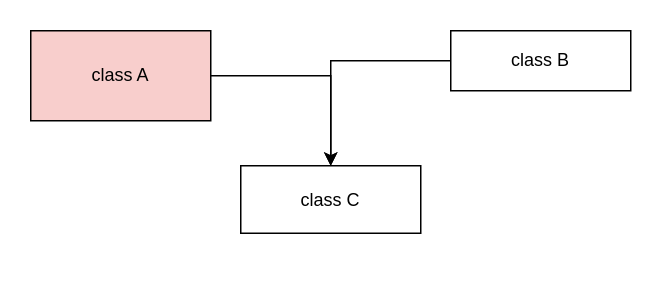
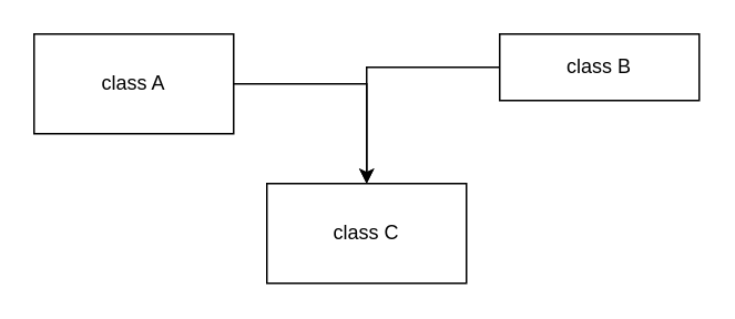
  <mxCell id="0" />
  <mxCell id="1" parent="0" />
  <mxCell id="2" value="" style="edgeStyle=orthogonalEdgeStyle;rounded=0;orthogonalLoop=1;jettySize=auto;html=1;" parent="1" source="3" target="6" edge="1"><mxGeometry relative="1" as="geometry" /></mxCell>
- <mxCell id="3" value="class A" style="rounded=0;whiteSpace=wrap;html=1;fillColor=#f8cecc;" parent="1" vertex="1"><mxGeometry x="20" y="20" width="120" height="60" as="geometry" /></mxCell>
+ <mxCell id="3" value="class A" style="rounded=0;whiteSpace=wrap;html=1;" parent="1" vertex="1"><mxGeometry x="20" y="20" width="120" height="60" as="geometry" /></mxCell>
  <mxCell id="4" style="edgeStyle=orthogonalEdgeStyle;rounded=0;orthogonalLoop=1;jettySize=auto;html=1;exitX=0;exitY=0.5;exitDx=0;exitDy=0;" parent="1" source="5" target="6" edge="1"><mxGeometry relative="1" as="geometry" /></mxCell>
  <mxCell id="5" value="class B" style="rounded=0;whiteSpace=wrap;html=1;" parent="1" vertex="1"><mxGeometry x="300" y="20" width="120" height="40" as="geometry" /></mxCell>
- <mxCell id="6" value="class C" style="rounded=0;whiteSpace=wrap;html=1;" parent="1" vertex="1"><mxGeometry x="160" y="110" width="120" height="45" as="geometry" /></mxCell>
+ <mxCell id="6" value="class C" style="rounded=0;whiteSpace=wrap;html=1;" parent="1" vertex="1"><mxGeometry x="160" y="110" width="120" height="60" as="geometry" /></mxCell>
